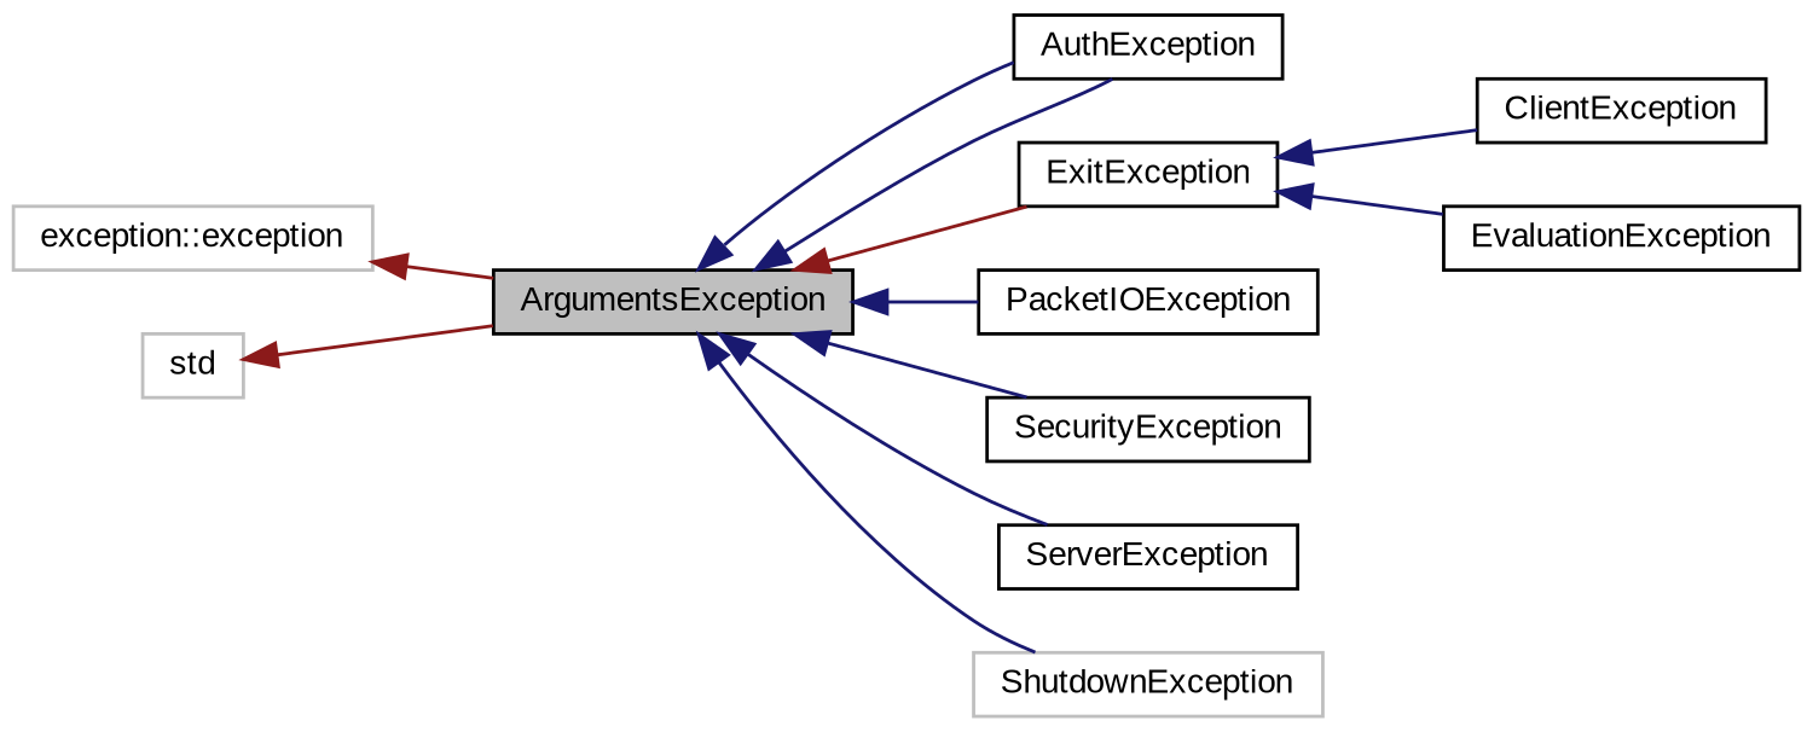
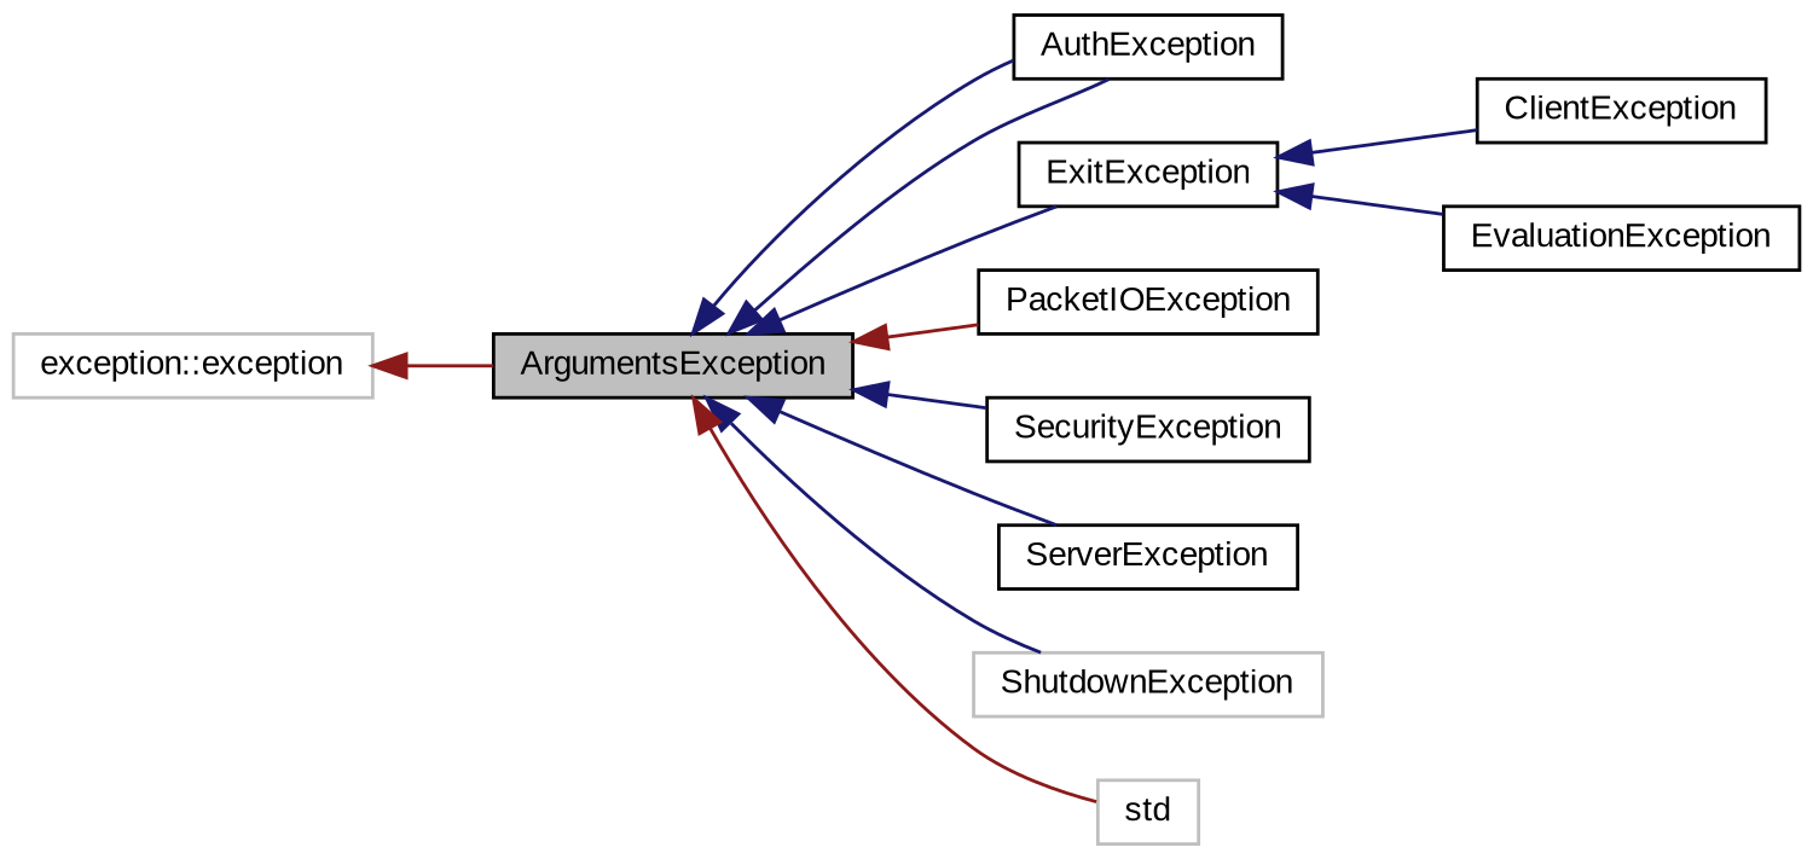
  digraph {
    fontname="Liberation Sans"
    rankdir=LR
    node [color=black fillcolor=white fontname="Liberation Sans" fontsize=10 shape=record style=filled]
    edge [color=midnightblue dir=back fontname="Liberation Sans" fontsize=10 labelfontname=Helvetica labelfontsize=10 style=solid]
    n1 [fillcolor=grey75 fontcolor=black height=0.2 label=ArgumentsException width=0.4]
    n2 [height=0.2 label=AuthException width=0.4]
    n3 [height=0.2 label=ExitException width=0.4]
    n4 [height=0.2 label=PacketIOException width=0.4]
    n5 [height=0.2 label=SecurityException width=0.4]
    n6 [height=0.2 label=ServerException width=0.4]
    n7 [color=grey75 height=0.2 label=ShutdownException width=0.4]
    n8 [height=0.2 label=ClientException width=0.4]
    n9 [height=0.2 label=EvaluationException width=0.4]
    n10 [color=grey75 height=0.2 label="exception::exception" width=0.4]
    n11 [color=grey75 height=0.2 label=std width=0.4]
    n1 -> n2
    n1 -> n2
-   n1 -> n3 [color=firebrick4]
-   n1 -> n4
+   n1 -> n3
+   n1 -> n4 [color=firebrick4]
    n1 -> n5
    n1 -> n6
    n1 -> n7
    n3 -> n8
    n3 -> n9
    n10 -> n1 [color=firebrick4]
-   n11 -> n1 [color=firebrick4]
+   n1 -> n11 [color=firebrick4]
  }
